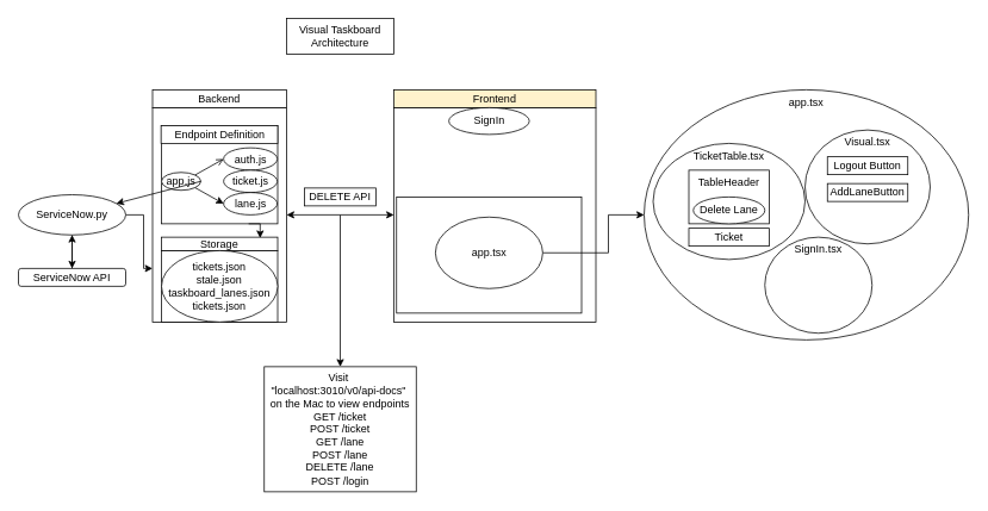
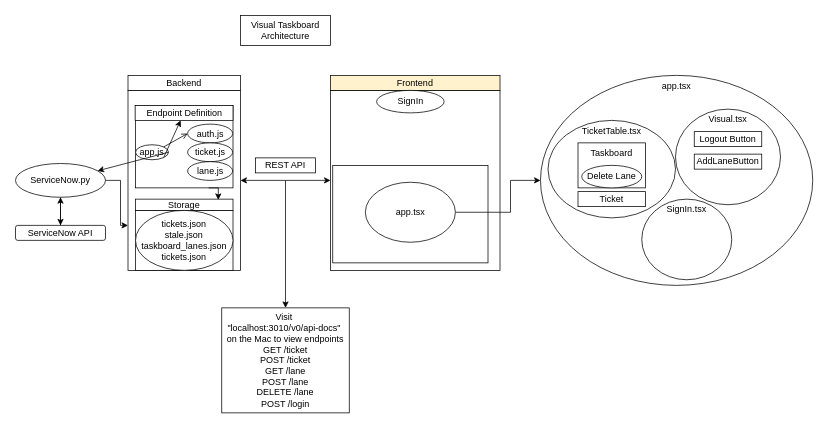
  <mxCell id="0" />
  <mxCell id="1" parent="0" />
  <mxCell id="2" value="Visual Taskboard Architecture" style="rounded=0;whiteSpace=wrap;html=1;" vertex="1" parent="1"><mxGeometry x="320" y="20" width="120" height="40" as="geometry" /></mxCell>
  <mxCell id="3" value="" style="rounded=0;whiteSpace=wrap;html=1;" vertex="1" parent="1"><mxGeometry x="170" y="120" width="150" height="240" as="geometry" /></mxCell>
  <mxCell id="4" value="Backend" style="rounded=0;whiteSpace=wrap;html=1;" vertex="1" parent="1"><mxGeometry x="170" y="100" width="150" height="20" as="geometry" /></mxCell>
  <mxCell id="5" value="" style="rounded=0;whiteSpace=wrap;html=1;" vertex="1" parent="1"><mxGeometry x="440" y="120" width="226" height="240" as="geometry" /></mxCell>
  <mxCell id="6" value="" style="rounded=0;whiteSpace=wrap;html=1;" vertex="1" parent="1"><mxGeometry x="180" y="280" width="130" height="80" as="geometry" /></mxCell>
  <mxCell id="7" value="Frontend" style="rounded=0;whiteSpace=wrap;html=1;fillColor=#fff2cc;" vertex="1" parent="1"><mxGeometry x="440" y="100" width="226" height="20" as="geometry" /></mxCell>
  <mxCell id="8" value="" style="endArrow=classic;startArrow=classic;html=1;rounded=0;exitX=1;exitY=0.5;exitDx=0;exitDy=0;entryX=0;entryY=0.5;entryDx=0;entryDy=0;" edge="1" parent="1" source="3" target="5"><mxGeometry width="50" height="50" relative="1" as="geometry"><mxPoint x="350" y="260" as="sourcePoint" /><mxPoint x="400" y="210" as="targetPoint" /><Array as="points"><mxPoint x="380" y="240" /></Array></mxGeometry></mxCell>
- <mxCell id="9" value="DELETE API" style="rounded=0;whiteSpace=wrap;html=1;" vertex="1" parent="1"><mxGeometry x="340" y="210" width="80" height="20" as="geometry" /></mxCell>
+ <mxCell id="9" value="REST API" style="rounded=0;whiteSpace=wrap;html=1;" vertex="1" parent="1"><mxGeometry x="340" y="210" width="80" height="20" as="geometry" /></mxCell>
  <mxCell id="10" value="Visit&amp;nbsp;&lt;div&gt;&quot;localhost:3010/v0/api-docs&quot;&amp;nbsp;&lt;/div&gt;&lt;div&gt;on the Mac to view endpoints&lt;/div&gt;&lt;div&gt;GET /ticket&lt;/div&gt;&lt;div&gt;POST /ticket&lt;/div&gt;&lt;div&gt;GET /lane&lt;/div&gt;&lt;div&gt;POST /lane&lt;/div&gt;&lt;div&gt;DELETE /lane&lt;/div&gt;&lt;div&gt;POST /login&lt;/div&gt;" style="rounded=0;whiteSpace=wrap;html=1;" vertex="1" parent="1"><mxGeometry x="295" y="410" width="170" height="140" as="geometry" /></mxCell>
  <mxCell id="11" style="edgeStyle=orthogonalEdgeStyle;rounded=0;orthogonalLoop=1;jettySize=auto;html=1;exitX=0.5;exitY=0;exitDx=0;exitDy=0;entryX=0.5;entryY=1;entryDx=0;entryDy=0;" edge="1" parent="1" source="12" target="15"><mxGeometry relative="1" as="geometry" /></mxCell>
  <mxCell id="12" value="ServiceNow API" style="whiteSpace=wrap;html=1;rounded=1;" vertex="1" parent="1"><mxGeometry x="20" y="300" width="120" height="20" as="geometry" /></mxCell>
  <mxCell id="13" style="edgeStyle=orthogonalEdgeStyle;rounded=0;orthogonalLoop=1;jettySize=auto;html=1;entryX=0.5;entryY=0;entryDx=0;entryDy=0;exitX=0.5;exitY=1;exitDx=0;exitDy=0;" edge="1" parent="1" source="15" target="12"><mxGeometry relative="1" as="geometry"><mxPoint x="-80" y="240" as="targetPoint" /></mxGeometry></mxCell>
  <mxCell id="14" style="edgeStyle=orthogonalEdgeStyle;rounded=0;orthogonalLoop=1;jettySize=auto;html=1;entryX=0;entryY=0.75;entryDx=0;entryDy=0;" edge="1" parent="1" source="15" target="3"><mxGeometry relative="1" as="geometry" /></mxCell>
  <mxCell id="15" value="ServiceNow.py" style="ellipse;whiteSpace=wrap;html=1;" vertex="1" parent="1"><mxGeometry x="20" y="217.5" width="120" height="45" as="geometry" /></mxCell>
  <mxCell id="16" value="Storage" style="rounded=0;whiteSpace=wrap;html=1;" vertex="1" parent="1"><mxGeometry x="180" y="265" width="130" height="15" as="geometry" /></mxCell>
  <mxCell id="17" value="tickets.json&lt;div&gt;stale.json&lt;/div&gt;&lt;div&gt;taskboard_lanes.json&lt;/div&gt;&lt;div&gt;tickets.json&lt;/div&gt;" style="ellipse;whiteSpace=wrap;html=1;" vertex="1" parent="1"><mxGeometry x="180" y="280" width="130" height="80" as="geometry" /></mxCell>
  <mxCell id="18" value="" style="rounded=0;whiteSpace=wrap;html=1;" vertex="1" parent="1"><mxGeometry x="180" y="140" width="130" height="110" as="geometry" /></mxCell>
  <mxCell id="19" value="app.js" style="ellipse;whiteSpace=wrap;html=1;" vertex="1" parent="1"><mxGeometry x="180" y="192.5" width="44" height="20" as="geometry" /></mxCell>
  <mxCell id="20" value="Endpoint Definition" style="rounded=0;whiteSpace=wrap;html=1;" vertex="1" parent="1"><mxGeometry x="179.5" y="140" width="130.5" height="20" as="geometry" /></mxCell>
  <mxCell id="21" value="auth.js" style="ellipse;whiteSpace=wrap;html=1;" vertex="1" parent="1"><mxGeometry x="249.5" y="165" width="60" height="25" as="geometry" /></mxCell>
  <mxCell id="22" value="ticket.js" style="ellipse;whiteSpace=wrap;html=1;" vertex="1" parent="1"><mxGeometry x="249.5" y="190" width="60" height="25" as="geometry" /></mxCell>
  <mxCell id="23" value="lane.js" style="ellipse;whiteSpace=wrap;html=1;" vertex="1" parent="1"><mxGeometry x="249.5" y="215" width="60" height="25" as="geometry" /></mxCell>
  <mxCell id="24" value="" style="endArrow=open;html=1;rounded=0;exitX=1;exitY=0;exitDx=0;exitDy=0;entryX=0;entryY=0.5;entryDx=0;entryDy=0;" edge="1" parent="1" source="19" target="21"><mxGeometry width="50" height="50" relative="1" as="geometry"><mxPoint x="230" y="260" as="sourcePoint" /><mxPoint x="280" y="210" as="targetPoint" /></mxGeometry></mxCell>
  <mxCell id="25" value="" style="endArrow=classic;html=1;rounded=0;exitX=1;exitY=0.5;exitDx=0;exitDy=0;" edge="1" parent="1" source="19" target="15"><mxGeometry width="50" height="50" relative="1" as="geometry"><mxPoint x="227" y="205" as="sourcePoint" /><mxPoint x="260" y="188" as="targetPoint" /></mxGeometry></mxCell>
- <mxCell id="26" value="" style="endArrow=classic;html=1;rounded=0;exitX=1;exitY=1;exitDx=0;exitDy=0;entryX=0;entryY=0.5;entryDx=0;entryDy=0;" edge="1" parent="1" source="19" target="23"><mxGeometry width="50" height="50" relative="1" as="geometry"><mxPoint x="237" y="215" as="sourcePoint" /><mxPoint x="270" y="198" as="targetPoint" /></mxGeometry></mxCell>
+ <mxCell id="26" value="" style="endArrow=classic;html=1;rounded=0;exitX=1;exitY=1;exitDx=0;exitDy=0;" edge="1" parent="1" source="19" target="20"><mxGeometry width="50" height="50" relative="1" as="geometry"><mxPoint x="237" y="215" as="sourcePoint" /><mxPoint x="270" y="198" as="targetPoint" /></mxGeometry></mxCell>
  <mxCell id="27" style="edgeStyle=orthogonalEdgeStyle;rounded=0;orthogonalLoop=1;jettySize=auto;html=1;exitX=0.75;exitY=1;exitDx=0;exitDy=0;entryX=0.849;entryY=0.067;entryDx=0;entryDy=0;entryPerimeter=0;" edge="1" parent="1" source="18" target="16"><mxGeometry relative="1" as="geometry" /></mxCell>
  <mxCell id="28" value="" style="endArrow=classic;html=1;rounded=0;" edge="1" parent="1" target="10"><mxGeometry width="50" height="50" relative="1" as="geometry"><mxPoint x="380" y="240" as="sourcePoint" /><mxPoint x="310" y="340" as="targetPoint" /></mxGeometry></mxCell>
  <mxCell id="29" value="SignIn" style="ellipse;whiteSpace=wrap;html=1;" vertex="1" parent="1"><mxGeometry x="501.5" y="120" width="90" height="30" as="geometry" /></mxCell>
  <mxCell id="30" value="" style="rounded=0;whiteSpace=wrap;html=1;" vertex="1" parent="1"><mxGeometry x="443" y="220" width="207" height="130" as="geometry" /></mxCell>
  <mxCell id="31" value="app.tsx" style="ellipse;whiteSpace=wrap;html=1;verticalAlign=top;movable=1;resizable=1;rotatable=1;deletable=1;editable=1;locked=0;connectable=1;" vertex="1" parent="1"><mxGeometry x="720" y="100" width="362.96" height="280" as="geometry" /></mxCell>
  <mxCell id="32" value="Visual.tsx" style="ellipse;whiteSpace=wrap;html=1;verticalAlign=top;movable=1;resizable=1;rotatable=1;deletable=1;editable=1;locked=0;connectable=1;" vertex="1" parent="1"><mxGeometry x="900" y="145" width="140" height="127.5" as="geometry" /></mxCell>
  <mxCell id="33" value="&lt;div&gt;&lt;span style=&quot;background-color: initial;&quot;&gt;TicketTable.tsx&lt;/span&gt;&lt;br&gt;&lt;/div&gt;" style="ellipse;whiteSpace=wrap;html=1;verticalAlign=top;movable=1;resizable=1;rotatable=1;deletable=1;editable=1;locked=0;connectable=1;" vertex="1" parent="1"><mxGeometry x="730" y="160" width="170" height="130" as="geometry" /></mxCell>
  <mxCell id="34" value="SignIn.tsx&lt;div&gt;&lt;br&gt;&lt;/div&gt;" style="ellipse;whiteSpace=wrap;html=1;verticalAlign=top;movable=1;resizable=1;rotatable=1;deletable=1;editable=1;locked=0;connectable=1;" vertex="1" parent="1"><mxGeometry x="855" y="265" width="120" height="107.5" as="geometry" /></mxCell>
  <mxCell id="35" value="Logout Button" style="rounded=0;whiteSpace=wrap;html=1;movable=1;resizable=1;rotatable=1;deletable=1;editable=1;locked=0;connectable=1;" vertex="1" parent="1"><mxGeometry x="925" y="175" width="90" height="20" as="geometry" /></mxCell>
  <mxCell id="36" value="AddLaneButton" style="rounded=0;whiteSpace=wrap;html=1;movable=1;resizable=1;rotatable=1;deletable=1;editable=1;locked=0;connectable=1;" vertex="1" parent="1"><mxGeometry x="925" y="205" width="90" height="20" as="geometry" /></mxCell>
- <mxCell id="37" value="TableHeader" style="rounded=0;whiteSpace=wrap;html=1;verticalAlign=top;movable=1;resizable=1;rotatable=1;deletable=1;editable=1;locked=0;connectable=1;" vertex="1" parent="1"><mxGeometry x="770" y="190" width="90" height="60" as="geometry" /></mxCell>
+ <mxCell id="37" value="Taskboard" style="rounded=0;whiteSpace=wrap;html=1;verticalAlign=top;movable=1;resizable=1;rotatable=1;deletable=1;editable=1;locked=0;connectable=1;" vertex="1" parent="1"><mxGeometry x="770" y="190" width="90" height="60" as="geometry" /></mxCell>
  <mxCell id="38" value="Ticket" style="rounded=0;whiteSpace=wrap;html=1;movable=1;resizable=1;rotatable=1;deletable=1;editable=1;locked=0;connectable=1;" vertex="1" parent="1"><mxGeometry x="770" y="255" width="90" height="20" as="geometry" /></mxCell>
  <mxCell id="39" value="Delete Lane" style="ellipse;whiteSpace=wrap;html=1;movable=1;resizable=1;rotatable=1;deletable=1;editable=1;locked=0;connectable=1;" vertex="1" parent="1"><mxGeometry x="775" y="220" width="80" height="30" as="geometry" /></mxCell>
  <mxCell id="40" style="edgeStyle=orthogonalEdgeStyle;rounded=0;orthogonalLoop=1;jettySize=auto;html=1;exitX=1;exitY=0.5;exitDx=0;exitDy=0;entryX=0;entryY=0.5;entryDx=0;entryDy=0;" edge="1" parent="1" source="41" target="31"><mxGeometry relative="1" as="geometry"><Array as="points"><mxPoint x="680" y="283" /><mxPoint x="680" y="240" /></Array></mxGeometry></mxCell>
  <mxCell id="41" value="app.tsx" style="ellipse;whiteSpace=wrap;html=1;" vertex="1" parent="1"><mxGeometry x="486.5" y="242.5" width="120" height="80" as="geometry" /></mxCell>
